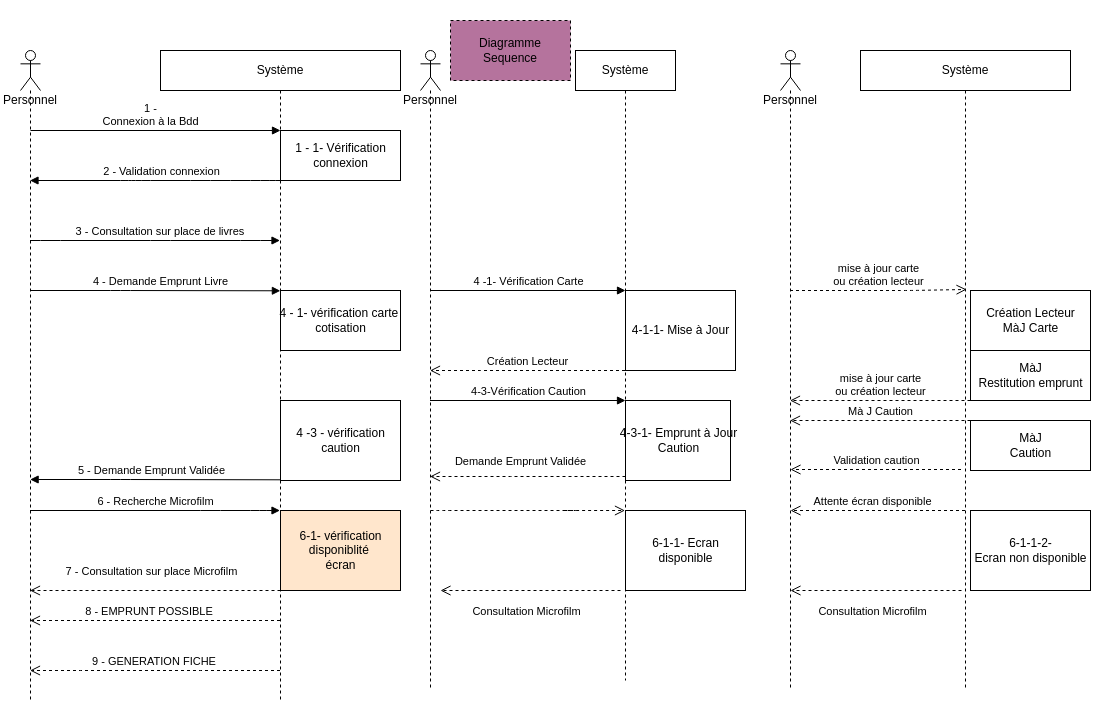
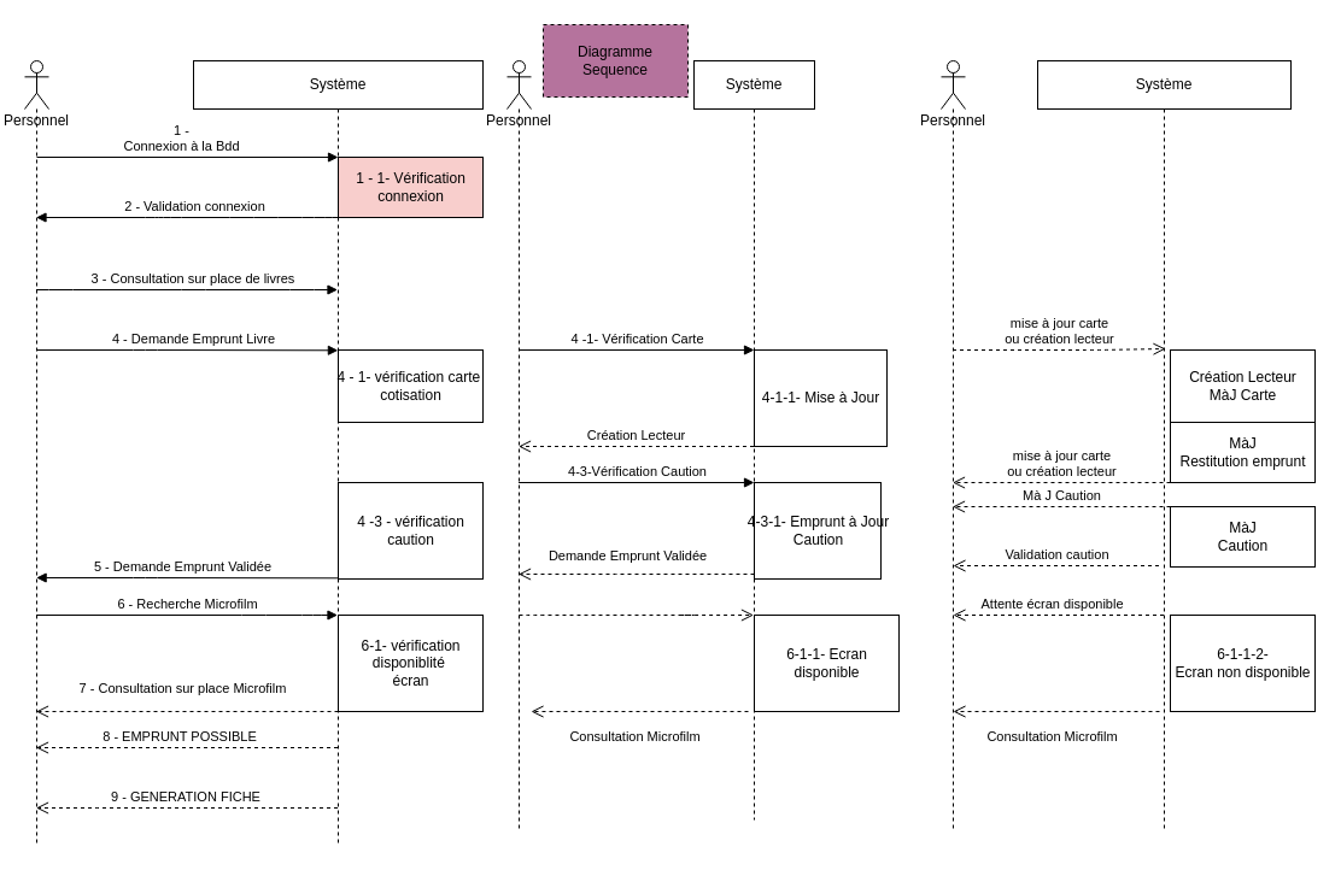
  <mxCell id="0" />
  <mxCell id="1" parent="0" />
  <mxCell id="2" value="Système" style="shape=umlLifeline;perimeter=lifelinePerimeter;whiteSpace=wrap;html=1;container=1;collapsible=0;recursiveResize=0;outlineConnect=0;" parent="1" vertex="1"><mxGeometry x="160" y="50" width="240" height="650" as="geometry" /></mxCell>
- <mxCell id="3" value="1 - 1- Vérification &lt;br&gt;connexion" style="html=1;points=[];perimeter=orthogonalPerimeter;" parent="2" vertex="1"><mxGeometry x="120" y="80" width="120" height="50" as="geometry" /></mxCell>
+ <mxCell id="3" value="1 - 1- Vérification &lt;br&gt;connexion" style="html=1;points=[];perimeter=orthogonalPerimeter;fillColor=#f8cecc;" parent="2" vertex="1"><mxGeometry x="120" y="80" width="120" height="50" as="geometry" /></mxCell>
  <mxCell id="4" value="4 - 1- vérification carte&amp;nbsp;&lt;br&gt;cotisation" style="html=1;points=[];perimeter=orthogonalPerimeter;" parent="2" vertex="1"><mxGeometry x="120" y="240" width="120" height="60" as="geometry" /></mxCell>
- <mxCell id="5" value="6-1- vérification &lt;br&gt;disponiblité&amp;nbsp;&lt;br&gt;écran" style="html=1;points=[];perimeter=orthogonalPerimeter;fillColor=#ffe6cc;" parent="2" vertex="1"><mxGeometry x="120" y="460" width="120" height="80" as="geometry" /></mxCell>
+ <mxCell id="5" value="6-1- vérification &lt;br&gt;disponiblité&amp;nbsp;&lt;br&gt;écran" style="html=1;points=[];perimeter=orthogonalPerimeter;" parent="2" vertex="1"><mxGeometry x="120" y="460" width="120" height="80" as="geometry" /></mxCell>
  <mxCell id="6" value="Personnel" style="shape=umlLifeline;participant=umlActor;perimeter=lifelinePerimeter;whiteSpace=wrap;html=1;container=1;collapsible=0;recursiveResize=0;verticalAlign=top;spacingTop=36;outlineConnect=0;" parent="1" vertex="1"><mxGeometry x="20" y="50" width="20" height="650" as="geometry" /></mxCell>
  <mxCell id="7" value="2 - Validation connexion" style="html=1;verticalAlign=bottom;endArrow=block;" parent="1" source="2" target="6" edge="1"><mxGeometry x="-0.044" relative="1" as="geometry"><mxPoint x="270" y="156" as="sourcePoint" /><mxPoint x="176" y="330" as="targetPoint" /><Array as="points"><mxPoint x="270" y="180" /><mxPoint x="240" y="180" /><mxPoint x="200" y="180" /><mxPoint x="140" y="180" /><mxPoint x="130" y="180" /></Array><mxPoint x="1" as="offset" /></mxGeometry></mxCell>
  <mxCell id="8" value="3 - Consultation sur place de livres&amp;nbsp;" style="html=1;verticalAlign=bottom;endArrow=block;" parent="1" source="6" target="2" edge="1"><mxGeometry x="0.044" relative="1" as="geometry"><mxPoint x="190" y="380" as="sourcePoint" /><mxPoint x="260" y="380" as="targetPoint" /><Array as="points"><mxPoint x="50" y="240" /><mxPoint x="160" y="240" /><mxPoint x="250" y="240" /></Array><mxPoint as="offset" /></mxGeometry></mxCell>
  <mxCell id="9" value="4 - Demande Emprunt Livre" style="html=1;verticalAlign=bottom;endArrow=block;entryX=-0.001;entryY=0.005;entryDx=0;entryDy=0;entryPerimeter=0;" parent="1" source="6" target="4" edge="1"><mxGeometry x="0.042" relative="1" as="geometry"><mxPoint x="190" y="410" as="sourcePoint" /><Array as="points"><mxPoint x="120" y="290" /></Array><mxPoint x="1" as="offset" /></mxGeometry></mxCell>
  <mxCell id="10" value="4 -3 - vérification&lt;br&gt;caution" style="html=1;points=[];perimeter=orthogonalPerimeter;" parent="1" vertex="1"><mxGeometry x="280" y="400" width="120" height="80" as="geometry" /></mxCell>
  <mxCell id="11" value="6 - Recherche Microfilm" style="html=1;verticalAlign=bottom;endArrow=block;" parent="1" source="6" target="2" edge="1"><mxGeometry relative="1" as="geometry"><mxPoint x="210" y="910" as="sourcePoint" /><mxPoint x="280" y="550" as="targetPoint" /><Array as="points"><mxPoint x="210" y="510" /><mxPoint x="260" y="510" /></Array></mxGeometry></mxCell>
  <mxCell id="12" value="7 - Consultation sur place Microfilm" style="html=1;verticalAlign=bottom;endArrow=open;dashed=1;endSize=8;" parent="1" source="2" target="6" edge="1"><mxGeometry x="0.036" y="-40" relative="1" as="geometry"><mxPoint x="210" y="1076" as="targetPoint" /><Array as="points"><mxPoint x="170" y="620" /><mxPoint x="140" y="620" /></Array><mxPoint x="1" as="offset" /></mxGeometry></mxCell>
  <mxCell id="13" value="9 - GENERATION FICHE&amp;nbsp;" style="html=1;verticalAlign=bottom;endArrow=open;dashed=1;endSize=8;" parent="1" source="2" target="6" edge="1"><mxGeometry relative="1" as="geometry"><mxPoint x="274" y="1120" as="sourcePoint" /><mxPoint x="194" y="1120" as="targetPoint" /><Array as="points"><mxPoint x="190" y="670" /><mxPoint x="90" y="670" /></Array></mxGeometry></mxCell>
  <mxCell id="14" value="Personnel" style="shape=umlLifeline;participant=umlActor;perimeter=lifelinePerimeter;whiteSpace=wrap;html=1;container=1;collapsible=0;recursiveResize=0;verticalAlign=top;spacingTop=36;outlineConnect=0;" parent="1" vertex="1"><mxGeometry x="420" y="50" width="20" height="640" as="geometry" /></mxCell>
  <mxCell id="15" value="Système" style="shape=umlLifeline;perimeter=lifelinePerimeter;whiteSpace=wrap;html=1;container=1;collapsible=0;recursiveResize=0;outlineConnect=0;" parent="1" vertex="1"><mxGeometry x="575" y="50" width="100" height="630" as="geometry" /></mxCell>
  <mxCell id="16" value="4-1-1- Mise à Jour" style="html=1;points=[];perimeter=orthogonalPerimeter;" parent="1" vertex="1"><mxGeometry x="625" y="290" width="110" height="80" as="geometry" /></mxCell>
  <mxCell id="17" value="4 -1- Vérification Carte" style="html=1;verticalAlign=bottom;endArrow=block;entryX=0;entryY=0;" parent="1" source="14" target="16" edge="1"><mxGeometry relative="1" as="geometry"><mxPoint x="550" y="140" as="sourcePoint" /></mxGeometry></mxCell>
  <mxCell id="18" value="Création Lecteur" style="html=1;verticalAlign=bottom;endArrow=open;dashed=1;endSize=8;" parent="1" source="15" target="14" edge="1"><mxGeometry relative="1" as="geometry"><mxPoint x="550" y="216" as="targetPoint" /><mxPoint x="625" y="370" as="sourcePoint" /><Array as="points"><mxPoint x="550" y="370" /><mxPoint x="490" y="370" /></Array></mxGeometry></mxCell>
  <mxCell id="19" value="4-3-1- Emprunt à Jour&lt;br&gt;Caution" style="html=1;points=[];perimeter=orthogonalPerimeter;" parent="1" vertex="1"><mxGeometry x="625" y="400" width="105" height="80" as="geometry" /></mxCell>
  <mxCell id="20" value="4-3-Vérification Caution" style="html=1;verticalAlign=bottom;endArrow=block;entryX=0;entryY=0;" parent="1" source="14" target="19" edge="1"><mxGeometry relative="1" as="geometry"><mxPoint x="410" y="220" as="sourcePoint" /></mxGeometry></mxCell>
  <mxCell id="21" value="" style="html=1;verticalAlign=bottom;endArrow=open;dashed=1;endSize=8;exitX=0;exitY=0.95;" parent="1" source="19" target="14" edge="1"><mxGeometry relative="1" as="geometry"><mxPoint x="230" y="456" as="targetPoint" /><Array as="points"><mxPoint x="520" y="476" /></Array></mxGeometry></mxCell>
  <mxCell id="22" value="8 - EMPRUNT POSSIBLE&amp;nbsp;" style="html=1;verticalAlign=bottom;endArrow=open;dashed=1;endSize=8;" parent="1" target="6" edge="1"><mxGeometry x="0.038" y="30" relative="1" as="geometry"><mxPoint x="280" y="590" as="sourcePoint" /><mxPoint x="30" y="520" as="targetPoint" /><Array as="points"><mxPoint x="230" y="590" /><mxPoint x="200" y="590" /><mxPoint x="111" y="590" /></Array><mxPoint as="offset" /></mxGeometry></mxCell>
  <mxCell id="23" value="1 - &lt;br&gt;Connexion à la Bdd" style="html=1;verticalAlign=bottom;endArrow=block;" parent="1" edge="1"><mxGeometry x="-0.038" relative="1" as="geometry"><mxPoint x="30" y="130" as="sourcePoint" /><mxPoint x="280" y="130" as="targetPoint" /><Array as="points"><mxPoint x="200.5" y="130" /></Array><mxPoint as="offset" /></mxGeometry></mxCell>
  <mxCell id="24" value="5 - Demande Emprunt Validée" style="html=1;verticalAlign=bottom;endArrow=block;entryX=-0.001;entryY=0.005;entryDx=0;entryDy=0;entryPerimeter=0;" parent="1" edge="1"><mxGeometry x="0.042" relative="1" as="geometry"><mxPoint x="280" y="479.3" as="sourcePoint" /><Array as="points"><mxPoint x="120.12" y="479" /></Array><mxPoint x="1" as="offset" /><mxPoint x="29.62" y="479" as="targetPoint" /></mxGeometry></mxCell>
  <mxCell id="25" value="Personnel" style="shape=umlLifeline;participant=umlActor;perimeter=lifelinePerimeter;whiteSpace=wrap;html=1;container=1;collapsible=0;recursiveResize=0;verticalAlign=top;spacingTop=36;outlineConnect=0;" parent="1" vertex="1"><mxGeometry x="780" y="50" width="20" height="640" as="geometry" /></mxCell>
  <mxCell id="26" value="Système" style="shape=umlLifeline;perimeter=lifelinePerimeter;whiteSpace=wrap;html=1;container=1;collapsible=0;recursiveResize=0;outlineConnect=0;" parent="1" vertex="1"><mxGeometry x="860" y="50" width="210" height="640" as="geometry" /></mxCell>
  <mxCell id="27" value="Création Lecteur&lt;br&gt;MàJ Carte" style="html=1;points=[];perimeter=orthogonalPerimeter;" parent="26" vertex="1"><mxGeometry x="110" y="240" width="120" height="60" as="geometry" /></mxCell>
  <mxCell id="28" value="MàJ &lt;br&gt;Restitution emprunt" style="html=1;points=[];perimeter=orthogonalPerimeter;" parent="26" vertex="1"><mxGeometry x="110" y="300" width="120" height="50" as="geometry" /></mxCell>
  <mxCell id="29" value="mise à jour carte &lt;br&gt;ou création lecteur" style="html=1;verticalAlign=bottom;endArrow=open;dashed=1;endSize=8;entryX=-0.033;entryY=-0.017;entryDx=0;entryDy=0;entryPerimeter=0;" parent="1" source="25" target="27" edge="1"><mxGeometry relative="1" as="geometry"><mxPoint x="990" y="280" as="targetPoint" /><mxPoint x="790" y="290" as="sourcePoint" /><Array as="points"><mxPoint x="910" y="290" /></Array></mxGeometry></mxCell>
  <mxCell id="30" value="mise à jour carte &lt;br&gt;ou création lecteur" style="html=1;verticalAlign=bottom;endArrow=open;dashed=1;endSize=8;" parent="1" target="25" edge="1"><mxGeometry relative="1" as="geometry"><mxPoint x="800" y="400" as="targetPoint" /><mxPoint x="970" y="400" as="sourcePoint" /><Array as="points"><mxPoint x="920.5" y="400" /></Array></mxGeometry></mxCell>
  <mxCell id="31" value="Consultation Microfilm" style="html=1;verticalAlign=bottom;endArrow=open;dashed=1;endSize=8;" parent="1" edge="1"><mxGeometry x="0.038" y="30" relative="1" as="geometry"><mxPoint x="620" y="590" as="sourcePoint" /><mxPoint x="440.5" y="590" as="targetPoint" /><Array as="points"><mxPoint x="559" y="590" /><mxPoint x="529" y="590" /><mxPoint x="440" y="590" /></Array><mxPoint as="offset" /></mxGeometry></mxCell>
  <mxCell id="32" value="6-1-1- Ecran&lt;br&gt;disponible" style="html=1;points=[];perimeter=orthogonalPerimeter;" parent="1" vertex="1"><mxGeometry x="625" y="510" width="120" height="80" as="geometry" /></mxCell>
  <mxCell id="33" value="Demande Emprunt Validée" style="html=1;verticalAlign=bottom;endArrow=open;dashed=1;endSize=8;" parent="1" target="15" edge="1"><mxGeometry x="-0.229" y="40" relative="1" as="geometry"><mxPoint x="430" y="510" as="sourcePoint" /><mxPoint x="610.5" y="510" as="targetPoint" /><Array as="points"><mxPoint x="441.5" y="510" /><mxPoint x="580" y="510" /><mxPoint x="560.5" y="510" /></Array><mxPoint as="offset" /></mxGeometry></mxCell>
  <mxCell id="34" value="Attente écran disponible" style="html=1;verticalAlign=bottom;endArrow=open;dashed=1;endSize=8;" parent="1" source="26" edge="1"><mxGeometry x="0.066" relative="1" as="geometry"><mxPoint x="1040.5" y="510" as="sourcePoint" /><mxPoint x="790" y="510" as="targetPoint" /><Array as="points"><mxPoint x="871.5" y="510" /></Array><mxPoint as="offset" /></mxGeometry></mxCell>
  <mxCell id="35" value="Consultation Microfilm" style="html=1;verticalAlign=bottom;endArrow=open;dashed=1;endSize=8;" parent="1" edge="1"><mxGeometry x="0.038" y="30" relative="1" as="geometry"><mxPoint x="961" y="590" as="sourcePoint" /><mxPoint x="790" y="590" as="targetPoint" /><Array as="points"><mxPoint x="871.5" y="590" /></Array><mxPoint as="offset" /></mxGeometry></mxCell>
  <mxCell id="36" value="6-1-1-2- &lt;br&gt;Ecran non disponible" style="html=1;points=[];perimeter=orthogonalPerimeter;" parent="1" vertex="1"><mxGeometry x="970" y="510" width="120" height="80" as="geometry" /></mxCell>
  <mxCell id="37" value="Diagramme Sequence" style="rounded=0;whiteSpace=wrap;html=1;fillColor=#B5739D;dashed=1;" parent="1" vertex="1"><mxGeometry x="450" width="120" height="60" as="geometry" y="20" /></mxCell>
  <mxCell id="38" value="MàJ &lt;br&gt;Caution" style="html=1;points=[];perimeter=orthogonalPerimeter;" vertex="1" parent="1"><mxGeometry x="970" y="420" width="120" height="50" as="geometry" /></mxCell>
  <mxCell id="39" value="Mà J Caution" style="html=1;verticalAlign=bottom;endArrow=open;dashed=1;endSize=8;" edge="1" parent="1"><mxGeometry relative="1" as="geometry"><mxPoint x="789.5" y="420" as="targetPoint" /><mxPoint x="970" y="420" as="sourcePoint" /><Array as="points"><mxPoint x="920.5" y="420" /></Array></mxGeometry></mxCell>
  <mxCell id="40" value="Validation caution" style="html=1;verticalAlign=bottom;endArrow=open;dashed=1;endSize=8;" edge="1" parent="1"><mxGeometry relative="1" as="geometry"><mxPoint x="790" y="469" as="targetPoint" /><mxPoint x="960.5" y="469" as="sourcePoint" /><Array as="points"><mxPoint x="911" y="469" /></Array></mxGeometry></mxCell>
